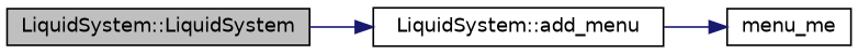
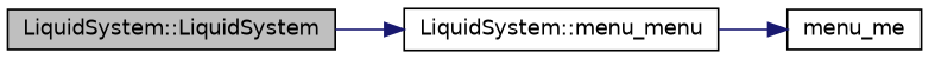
  digraph {
    rankdir=LR
    node [color=black fillcolor=white fontname=Helvetica fontsize=11 shape=record style=filled]
    edge [color=midnightblue fontname=Helvetica fontsize=11 labelfontname=Helvetica labelfontsize=11 style=solid]
    n1 [fillcolor=grey75 fontcolor=black height=0.2 label="LiquidSystem::LiquidSystem" width=0.4]
-   n2 [height=0.2 label="LiquidSystem::add_menu" width=0.4]
+   n2 [height=0.2 label="LiquidSystem::menu_menu" width=0.4]
    n3 [height=0.2 label=menu_me width=0.4]
    n1 -> n2
    n2 -> n3
  }
